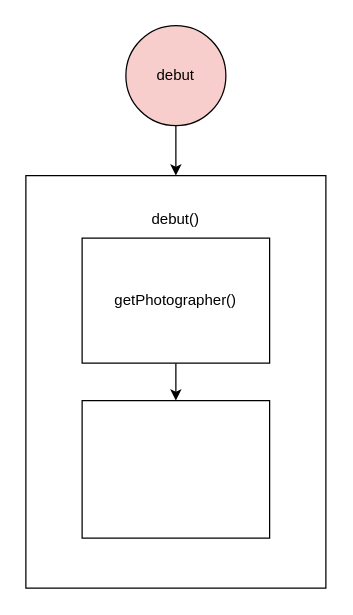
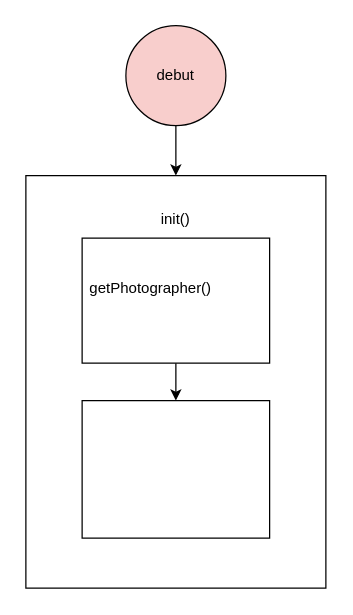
  <mxCell id="0" />
  <mxCell id="1" parent="0" />
  <mxCell id="2" value="" style="rounded=0;whiteSpace=wrap;html=1;" vertex="1" parent="1"><mxGeometry x="20" y="140" width="240" height="330" as="geometry" /></mxCell>
  <mxCell id="3" style="edgeStyle=orthogonalEdgeStyle;rounded=0;orthogonalLoop=1;jettySize=auto;html=1;entryX=0.5;entryY=0;entryDx=0;entryDy=0;" edge="1" parent="1" source="4" target="5"><mxGeometry relative="1" as="geometry" /></mxCell>
  <mxCell id="4" value="" style="rounded=0;whiteSpace=wrap;html=1;" vertex="1" parent="1"><mxGeometry x="65" y="190" width="150" height="100" as="geometry" /></mxCell>
  <mxCell id="5" value="" style="rounded=0;whiteSpace=wrap;html=1;" vertex="1" parent="1"><mxGeometry x="65" y="320" width="150" height="110" as="geometry" /></mxCell>
  <mxCell id="6" style="edgeStyle=orthogonalEdgeStyle;rounded=0;orthogonalLoop=1;jettySize=auto;html=1;exitX=0.5;exitY=1;exitDx=0;exitDy=0;" edge="1" parent="1" source="7" target="2"><mxGeometry relative="1" as="geometry" /></mxCell>
  <mxCell id="7" value="debut" style="ellipse;whiteSpace=wrap;html=1;aspect=fixed;fillColor=#f8cecc;" vertex="1" parent="1"><mxGeometry x="100" y="20" width="80" height="80" as="geometry" /></mxCell>
- <mxCell id="8" value="debut()" style="text;html=1;strokeColor=none;fillColor=none;align=center;verticalAlign=middle;whiteSpace=wrap;rounded=0;" vertex="1" parent="1"><mxGeometry x="110" y="160" width="60" height="30" as="geometry" /></mxCell>
- <mxCell id="9" value="getPhotographer()" style="text;html=1;strokeColor=none;fillColor=none;align=center;verticalAlign=middle;whiteSpace=wrap;rounded=0;" vertex="1" parent="1"><mxGeometry x="93" y="225" width="94" height="30" as="geometry" /></mxCell>
+ <mxCell id="8" value="init()" style="text;html=1;strokeColor=none;fillColor=none;align=center;verticalAlign=middle;whiteSpace=wrap;rounded=0;" vertex="1" parent="1"><mxGeometry x="110" y="160" width="60" height="30" as="geometry" /></mxCell>
+ <mxCell id="9" value="getPhotographer()" style="text;html=1;strokeColor=none;fillColor=none;align=center;verticalAlign=middle;whiteSpace=wrap;rounded=0;" vertex="1" parent="1"><mxGeometry x="73" y="215" width="94" height="30" as="geometry" /></mxCell>
